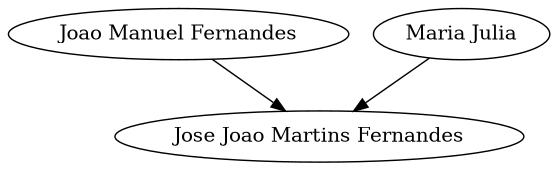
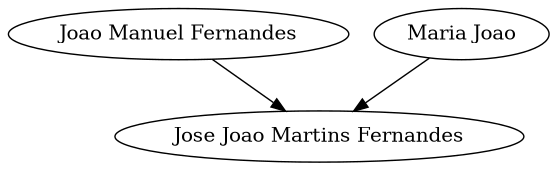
  digraph {
    n1 [label="Jose Joao Martins Fernandes"]
    n2 [label="Joao Manuel Fernandes"]
-   n3 [label="Maria Julia"]
+   n3 [label="Maria Joao"]
    n2 -> n1
    n3 -> n1
  }
